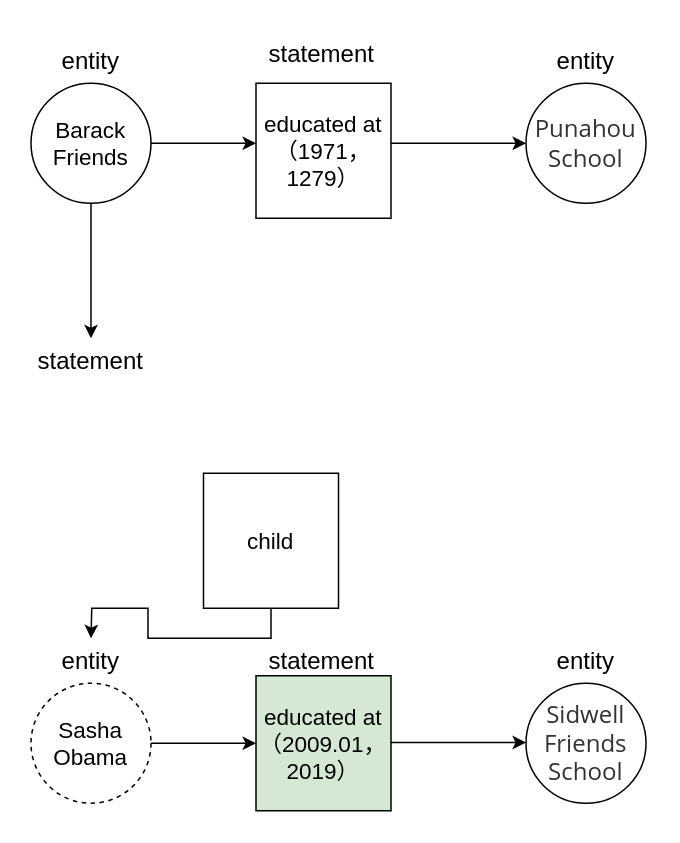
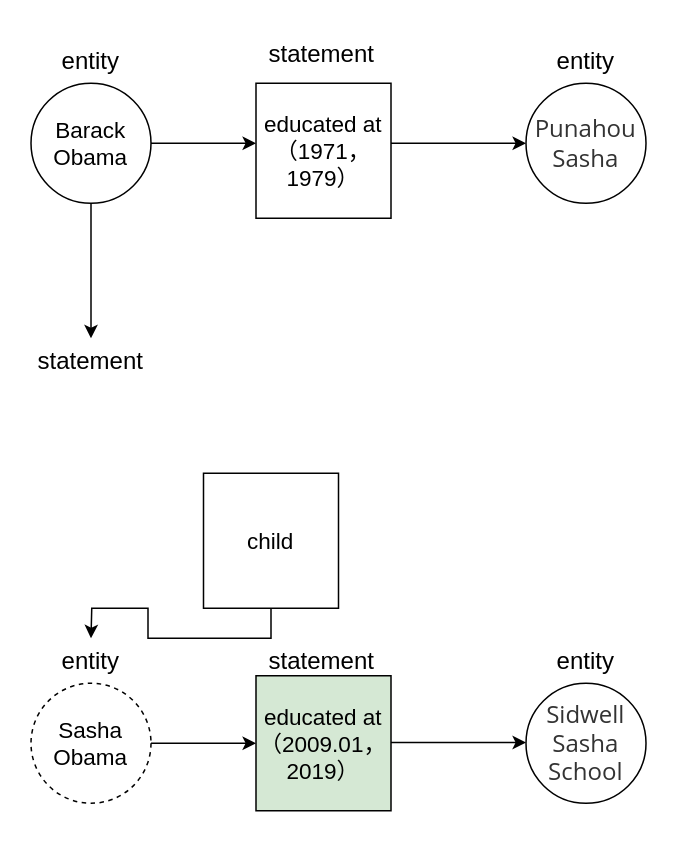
  <mxCell id="0" />
  <mxCell id="1" parent="0" />
  <mxCell id="2" style="edgeStyle=orthogonalEdgeStyle;rounded=0;orthogonalLoop=1;jettySize=auto;html=1;exitX=0.5;exitY=1;exitDx=0;exitDy=0;fontSize=16;strokeWidth=1;" edge="1" parent="1" source="3"><mxGeometry relative="1" as="geometry"><mxPoint x="60" y="225" as="targetPoint" /></mxGeometry></mxCell>
- <mxCell id="3" value="Barack&lt;br&gt;Friends" style="ellipse;whiteSpace=wrap;html=1;aspect=fixed;fontSize=15;" vertex="1" parent="1"><mxGeometry x="20.003" y="55" width="80" height="80" as="geometry" /></mxCell>
+ <mxCell id="3" value="Barack&lt;br&gt;Obama" style="ellipse;whiteSpace=wrap;html=1;aspect=fixed;fontSize=15;" vertex="1" parent="1"><mxGeometry x="20.003" y="55" width="80" height="80" as="geometry" /></mxCell>
  <mxCell id="4" value="entity" style="text;html=1;strokeColor=none;fillColor=none;align=center;verticalAlign=middle;whiteSpace=wrap;rounded=0;fontSize=16;" vertex="1" parent="1"><mxGeometry x="30.003" y="25" width="60" height="30" as="geometry" /></mxCell>
  <mxCell id="5" style="edgeStyle=orthogonalEdgeStyle;rounded=0;orthogonalLoop=1;jettySize=auto;html=1;exitX=1;exitY=0.5;exitDx=0;exitDy=0;fontSize=16;strokeWidth=1;" edge="1" parent="1"><mxGeometry relative="1" as="geometry"><mxPoint x="350.003" y="95" as="targetPoint" /><mxPoint x="260.003" y="95" as="sourcePoint" /></mxGeometry></mxCell>
- <mxCell id="6" value="educated at&lt;br&gt;（1971，&lt;br&gt;1279）" style="whiteSpace=wrap;html=1;aspect=fixed;fontSize=15;" vertex="1" parent="1"><mxGeometry x="170.003" y="55" width="90" height="90" as="geometry" /></mxCell>
+ <mxCell id="6" value="educated at&lt;br&gt;（1971，&lt;br&gt;1979）" style="whiteSpace=wrap;html=1;aspect=fixed;fontSize=15;" vertex="1" parent="1"><mxGeometry x="170.003" y="55" width="90" height="90" as="geometry" /></mxCell>
  <mxCell id="7" value="statement" style="text;html=1;strokeColor=none;fillColor=none;align=center;verticalAlign=middle;whiteSpace=wrap;rounded=0;fontSize=16;" vertex="1" parent="1"><mxGeometry x="184.003" y="20" width="60" height="30" as="geometry" /></mxCell>
  <mxCell id="8" value="" style="endArrow=classic;html=1;rounded=0;fontSize=16;strokeWidth=1;entryX=0;entryY=0.5;entryDx=0;entryDy=0;" edge="1" parent="1"><mxGeometry width="50" height="50" relative="1" as="geometry"><mxPoint x="100.003" y="95" as="sourcePoint" /><mxPoint x="170.003" y="95" as="targetPoint" /></mxGeometry></mxCell>
  <mxCell id="9" value="entity" style="text;html=1;strokeColor=none;fillColor=none;align=center;verticalAlign=middle;whiteSpace=wrap;rounded=0;fontSize=16;" vertex="1" parent="1"><mxGeometry x="360.003" y="25" width="60" height="30" as="geometry" /></mxCell>
- <mxCell id="10" value="&lt;font color=&quot;#333333&quot; face=&quot;open sans, clear sans, helvetica neue, helvetica, arial, sans-serif&quot;&gt;&lt;span style=&quot;font-size: 16px&quot;&gt;Punahou School&lt;/span&gt;&lt;/font&gt;" style="ellipse;whiteSpace=wrap;html=1;aspect=fixed;fontSize=15;" vertex="1" parent="1"><mxGeometry x="350.003" y="55" width="80" height="80" as="geometry" /></mxCell>
+ <mxCell id="10" value="&lt;font color=&quot;#333333&quot; face=&quot;open sans, clear sans, helvetica neue, helvetica, arial, sans-serif&quot;&gt;&lt;span style=&quot;font-size: 16px&quot;&gt;Punahou Sasha&lt;/span&gt;&lt;/font&gt;" style="ellipse;whiteSpace=wrap;html=1;aspect=fixed;fontSize=15;" vertex="1" parent="1"><mxGeometry x="350.003" y="55" width="80" height="80" as="geometry" /></mxCell>
  <mxCell id="11" value="statement" style="text;html=1;strokeColor=none;fillColor=none;align=center;verticalAlign=middle;whiteSpace=wrap;rounded=0;fontSize=16;" vertex="1" parent="1"><mxGeometry x="30.003" y="225" width="60" height="30" as="geometry" /></mxCell>
  <mxCell id="12" style="edgeStyle=orthogonalEdgeStyle;rounded=0;orthogonalLoop=1;jettySize=auto;html=1;exitX=0.5;exitY=1;exitDx=0;exitDy=0;fontSize=16;strokeWidth=1;" edge="1" parent="1" source="13"><mxGeometry relative="1" as="geometry"><mxPoint x="60" y="425" as="targetPoint" /></mxGeometry></mxCell>
  <mxCell id="13" value="child" style="whiteSpace=wrap;html=1;aspect=fixed;fontSize=15;" vertex="1" parent="1"><mxGeometry x="135.003" y="315" width="90" height="90" as="geometry" /></mxCell>
  <mxCell id="14" value="entity" style="text;html=1;strokeColor=none;fillColor=none;align=center;verticalAlign=middle;whiteSpace=wrap;rounded=0;fontSize=16;" vertex="1" parent="1"><mxGeometry x="30.003" y="425" width="60" height="30" as="geometry" /></mxCell>
  <mxCell id="15" style="edgeStyle=orthogonalEdgeStyle;rounded=0;orthogonalLoop=1;jettySize=auto;html=1;exitX=1;exitY=0.5;exitDx=0;exitDy=0;fontSize=15;strokeWidth=1;" edge="1" parent="1" source="16"><mxGeometry relative="1" as="geometry"><mxPoint x="170" y="495" as="targetPoint" /></mxGeometry></mxCell>
  <mxCell id="16" value="Sasha&lt;br&gt;Obama" style="ellipse;whiteSpace=wrap;html=1;aspect=fixed;fontSize=15;dashed=1;" vertex="1" parent="1"><mxGeometry x="20.003" y="455" width="80" height="80" as="geometry" /></mxCell>
  <mxCell id="17" value="educated at&lt;br&gt;（2009.01，&lt;br&gt;2019）" style="whiteSpace=wrap;html=1;aspect=fixed;fontSize=15;fillColor=#d5e8d4;" vertex="1" parent="1"><mxGeometry x="170.003" y="450" width="90" height="90" as="geometry" /></mxCell>
  <mxCell id="18" value="statement" style="text;html=1;strokeColor=none;fillColor=none;align=center;verticalAlign=middle;whiteSpace=wrap;rounded=0;fontSize=16;" vertex="1" parent="1"><mxGeometry x="184.003" y="425" width="60" height="30" as="geometry" /></mxCell>
  <mxCell id="19" style="edgeStyle=orthogonalEdgeStyle;rounded=0;orthogonalLoop=1;jettySize=auto;html=1;exitX=1;exitY=0.5;exitDx=0;exitDy=0;fontSize=16;strokeWidth=1;" edge="1" parent="1"><mxGeometry relative="1" as="geometry"><mxPoint x="350.003" y="494.5" as="targetPoint" /><mxPoint x="260.003" y="494.5" as="sourcePoint" /></mxGeometry></mxCell>
- <mxCell id="20" value="&lt;font color=&quot;#333333&quot; face=&quot;open sans, clear sans, helvetica neue, helvetica, arial, sans-serif&quot;&gt;&lt;span style=&quot;font-size: 16px&quot;&gt;Sidwell Friends School&lt;/span&gt;&lt;/font&gt;" style="ellipse;whiteSpace=wrap;html=1;aspect=fixed;fontSize=15;" vertex="1" parent="1"><mxGeometry x="350.003" y="455" width="80" height="80" as="geometry" /></mxCell>
+ <mxCell id="20" value="&lt;font color=&quot;#333333&quot; face=&quot;open sans, clear sans, helvetica neue, helvetica, arial, sans-serif&quot;&gt;&lt;span style=&quot;font-size: 16px&quot;&gt;Sidwell Sasha School&lt;/span&gt;&lt;/font&gt;" style="ellipse;whiteSpace=wrap;html=1;aspect=fixed;fontSize=15;" vertex="1" parent="1"><mxGeometry x="350.003" y="455" width="80" height="80" as="geometry" /></mxCell>
  <mxCell id="21" value="entity" style="text;html=1;strokeColor=none;fillColor=none;align=center;verticalAlign=middle;whiteSpace=wrap;rounded=0;fontSize=16;" vertex="1" parent="1"><mxGeometry x="360.003" y="425" width="60" height="30" as="geometry" /></mxCell>
